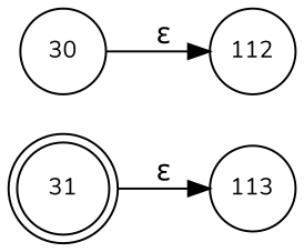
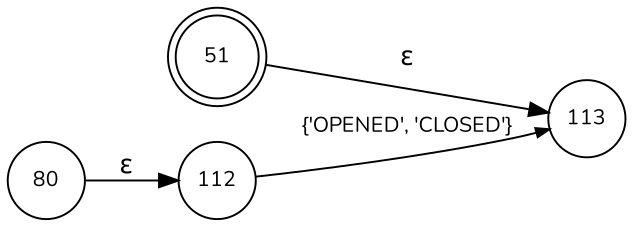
  digraph {
    fontname=Nunito
    rankdir=LR
    node [fixedsize=true fontname=Nunito fontsize=11 shape=circle peripheries=1]
    edge [fontname=Nunito]
-   n1 [label=31 shape=doublecircle width=.6 peripheries=""]
+   n1 [label=51 shape=doublecircle width=.6 peripheries=""]
    n2 [label=113 width=.55]
    n3 [label=112 width=.55]
-   n4 [label=30 width=.55]
+   n4 [label=80 width=.55]
    n1 -> n2 [label="&epsilon;"]
+   n3 -> n2 [arrowhead=normal arrowsize=.7 fontsize=11 label="{'OPENED', 'CLOSED'}"]
    n4 -> n3 [label="&epsilon;"]
  }
